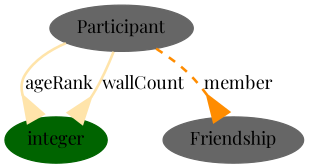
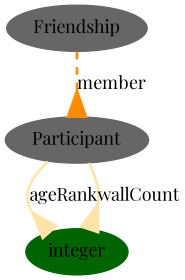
  digraph {
    fontname="Playfair Display"
    node [color=gray40 fontname="Playfair Display" style=filled]
    edge [arrowhead=inv arrowsize=2.0 color="#FFE4AA" fontname="Playfair Display" penwidth=2]
    n1 [color=darkgreen label=integer]
    Participant
    Friendship
    Participant -> n1 [label=ageRank]
    Participant -> n1 [label=wallCount]
-   Participant -> Friendship [color=darkorange label=member style=dashed]
+   Friendship -> Participant [color=darkorange label=member style=dashed]
  }
